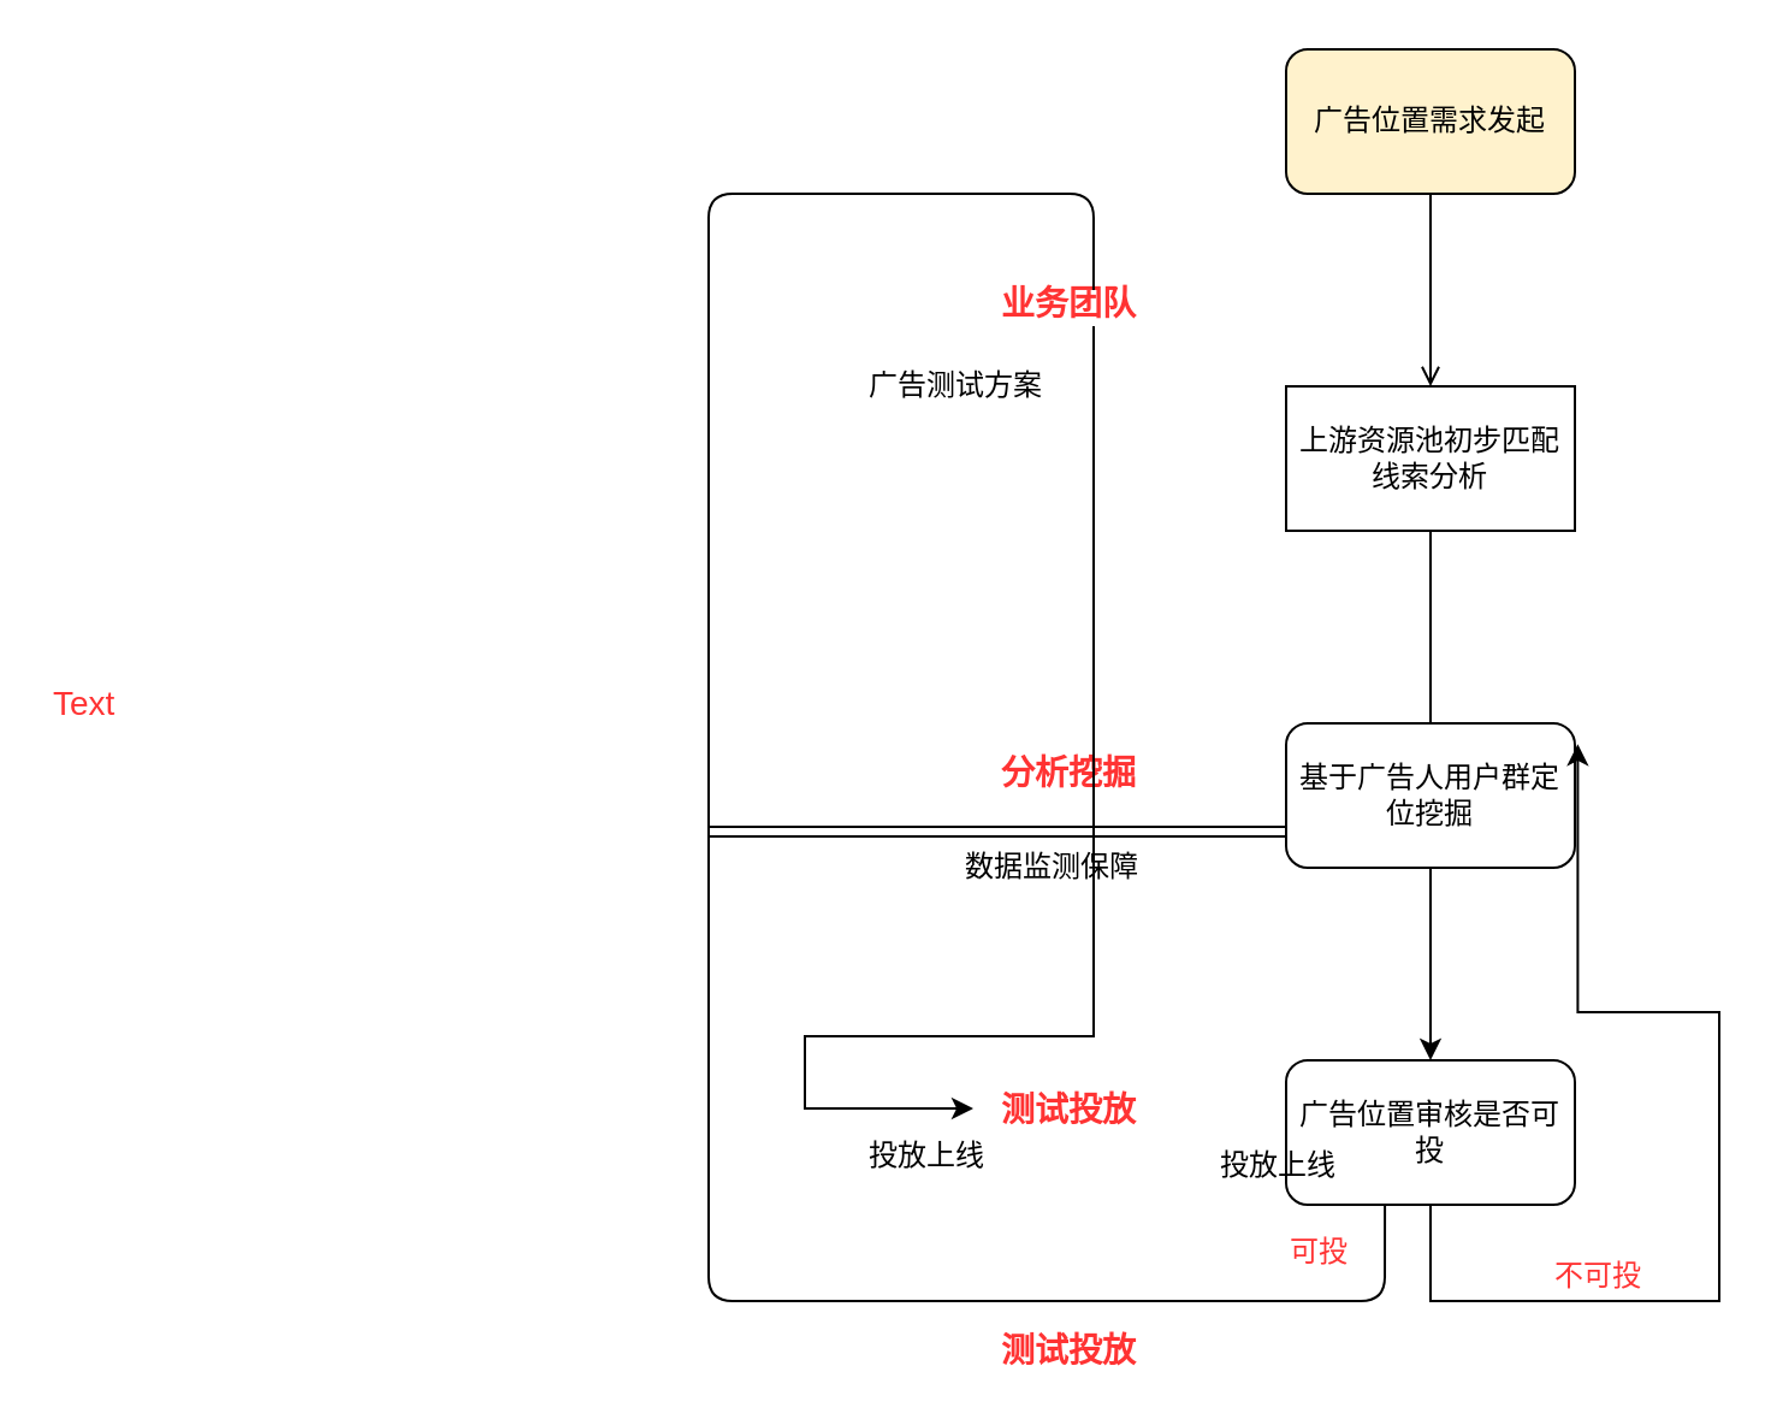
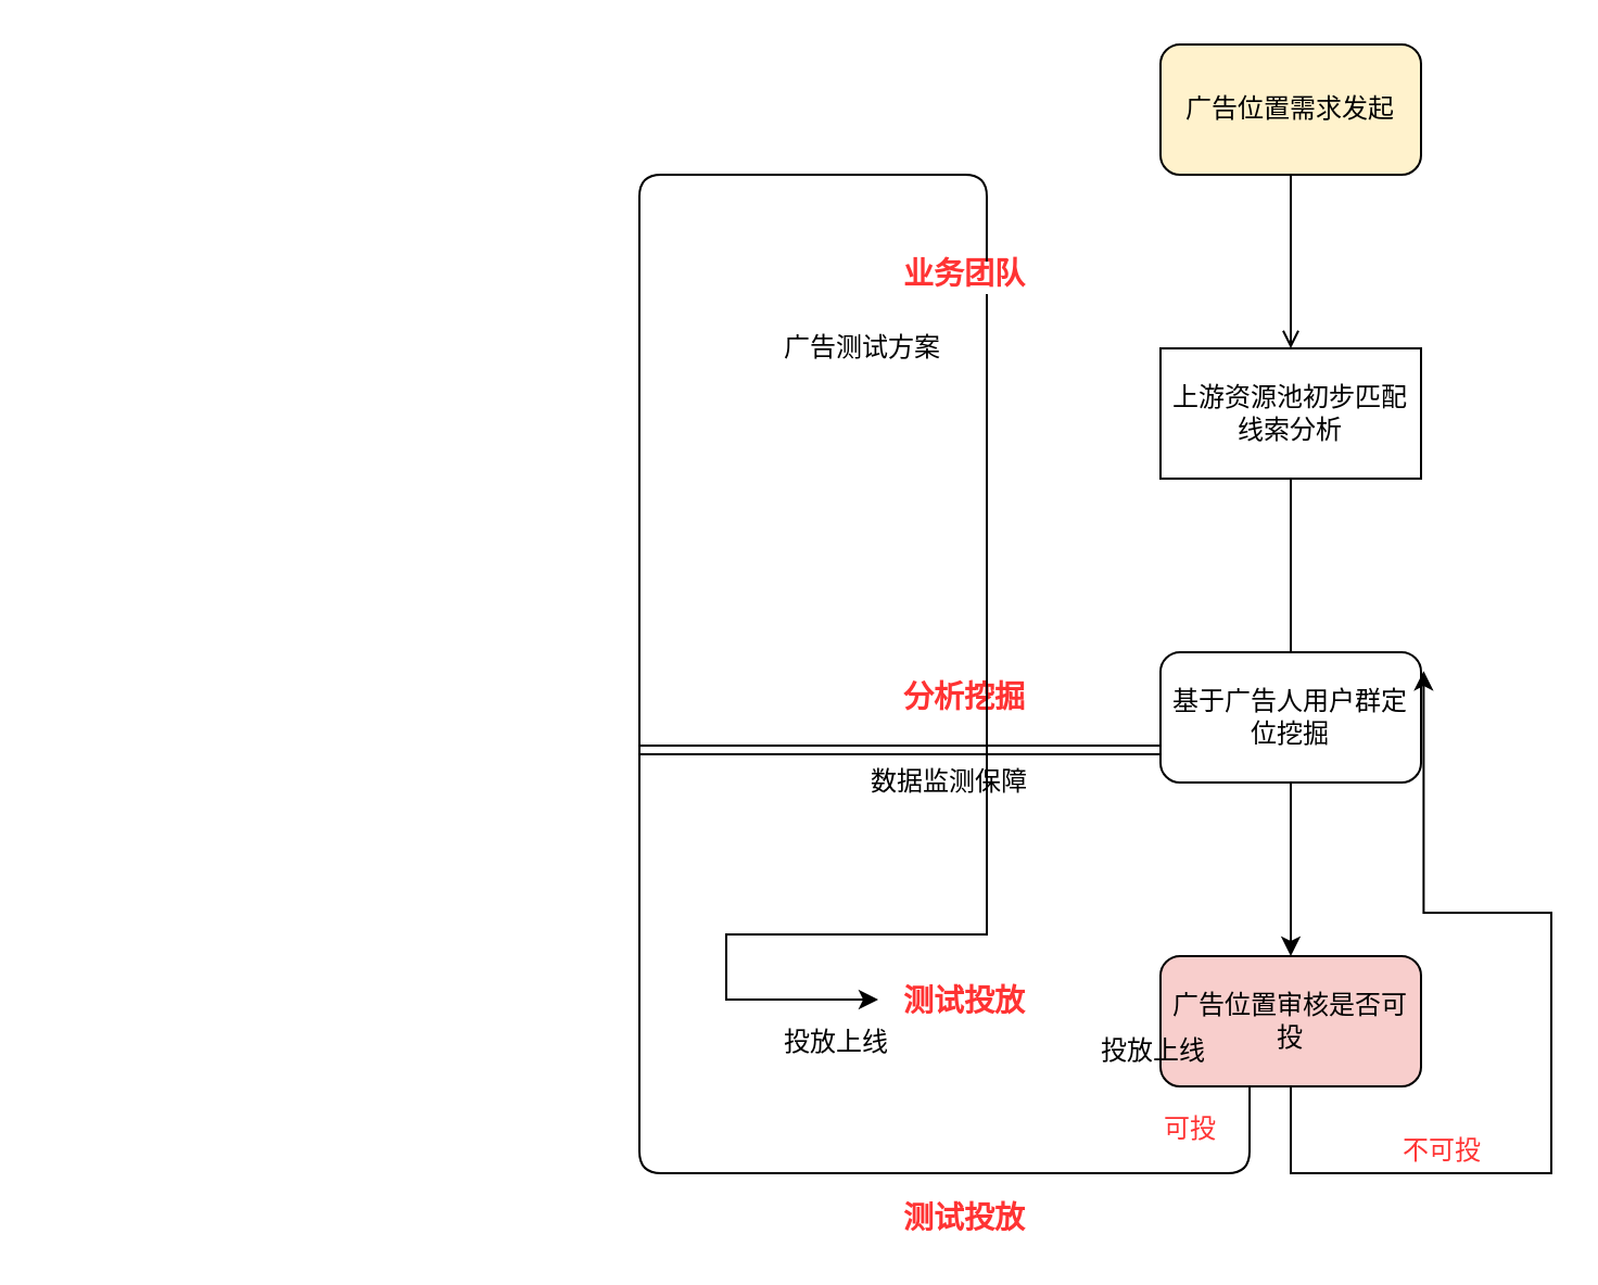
  <mxCell id="0" />
  <mxCell id="1" parent="0" />
  <mxCell id="2" value="" style="edgeStyle=orthogonalEdgeStyle;rounded=0;orthogonalLoop=1;jettySize=auto;html=1;endArrow=open;" edge="1" parent="1" source="3" target="5"><mxGeometry relative="1" as="geometry" /></mxCell>
  <mxCell id="3" value="广告位置需求发起" style="rounded=1;whiteSpace=wrap;html=1;fillColor=#fff2cc;" vertex="1" parent="1"><mxGeometry x="534" y="20" width="120" height="60" as="geometry" /></mxCell>
  <mxCell id="4" value="" style="edgeStyle=orthogonalEdgeStyle;rounded=0;orthogonalLoop=1;jettySize=auto;html=1;endArrow=none;" edge="1" parent="1" source="5" target="7"><mxGeometry relative="1" as="geometry" /></mxCell>
  <mxCell id="5" value="上游资源池初步匹配线索分析" style="whiteSpace=wrap;html=1;rounded=0;" vertex="1" parent="1"><mxGeometry x="534" y="160" width="120" height="60" as="geometry" /></mxCell>
  <mxCell id="6" value="" style="edgeStyle=orthogonalEdgeStyle;rounded=0;orthogonalLoop=1;jettySize=auto;html=1;" edge="1" parent="1" source="7" target="8"><mxGeometry relative="1" as="geometry" /></mxCell>
  <mxCell id="7" value="基于广告人用户群定位挖掘" style="rounded=1;whiteSpace=wrap;html=1;" vertex="1" parent="1"><mxGeometry x="534" y="300" width="120" height="60" as="geometry" /></mxCell>
- <mxCell id="8" value="广告位置审核是否可投" style="rounded=1;whiteSpace=wrap;html=1;" vertex="1" parent="1"><mxGeometry x="534" y="440" width="120" height="60" as="geometry" /></mxCell>
+ <mxCell id="8" value="广告位置审核是否可投" style="rounded=1;whiteSpace=wrap;html=1;fillColor=#f8cecc;" vertex="1" parent="1"><mxGeometry x="534" y="440" width="120" height="60" as="geometry" /></mxCell>
  <mxCell id="9" style="edgeStyle=orthogonalEdgeStyle;rounded=0;orthogonalLoop=1;jettySize=auto;html=1;exitX=0;exitY=1;exitDx=0;exitDy=0;entryX=1.01;entryY=0.143;entryDx=0;entryDy=0;entryPerimeter=0;" edge="1" parent="1" source="10" target="7"><mxGeometry relative="1" as="geometry"><mxPoint x="714" y="290" as="targetPoint" /></mxGeometry></mxCell>
  <mxCell id="10" value="" style="shape=partialRectangle;whiteSpace=wrap;html=1;bottom=0;right=0;fillColor=none;rotation=180;" vertex="1" parent="1"><mxGeometry x="594" y="480" width="120" height="60" as="geometry" /></mxCell>
  <mxCell id="11" value="" style="endArrow=none;html=1;" edge="1" parent="1"><mxGeometry width="50" height="50" relative="1" as="geometry"><mxPoint x="594" y="540" as="sourcePoint" /><mxPoint x="594" y="500" as="targetPoint" /></mxGeometry></mxCell>
  <mxCell id="12" value="不可投" style="text;html=1;resizable=0;points=[];autosize=1;align=left;verticalAlign=top;spacingTop=-4;fontColor=#FF3333;" vertex="1" parent="1"><mxGeometry x="644" y="520" width="50" height="20" as="geometry" /></mxCell>
  <mxCell id="13" value="可投" style="text;html=1;resizable=0;points=[];autosize=1;align=left;verticalAlign=top;spacingTop=-4;fontColor=#FF3333;" vertex="1" parent="1"><mxGeometry x="534" y="510" width="40" height="20" as="geometry" /></mxCell>
  <mxCell id="14" value="分析挖掘" style="text;html=1;resizable=0;points=[];autosize=1;align=left;verticalAlign=top;spacingTop=-4;fontColor=#FF3333;fontSize=14;fontStyle=1" vertex="1" parent="1"><mxGeometry x="414" y="310" width="70" height="20" as="geometry" /></mxCell>
  <mxCell id="15" value="" style="edgeStyle=orthogonalEdgeStyle;rounded=0;orthogonalLoop=1;jettySize=auto;html=1;fontSize=12;fontColor=#000000;" edge="1" parent="1" source="16"><mxGeometry relative="1" as="geometry"><mxPoint x="404" y="460" as="targetPoint" /><Array as="points"><mxPoint x="454" y="430" /><mxPoint x="334" y="430" /><mxPoint x="334" y="460" /></Array></mxGeometry></mxCell>
  <mxCell id="16" value="业务团队" style="text;html=1;resizable=0;points=[];autosize=1;align=left;verticalAlign=top;spacingTop=-4;fontSize=14;fontColor=#FF3333;fontStyle=1" vertex="1" parent="1"><mxGeometry x="414" y="115" width="70" height="20" as="geometry" /></mxCell>
  <mxCell id="17" value="测试投放" style="text;html=1;resizable=0;points=[];autosize=1;align=left;verticalAlign=top;spacingTop=-4;fontSize=14;fontColor=#FF3333;fontStyle=1" vertex="1" parent="1"><mxGeometry x="414" y="450" width="70" height="20" as="geometry" /></mxCell>
  <mxCell id="18" value="测试投放" style="text;html=1;resizable=0;points=[];autosize=1;align=left;verticalAlign=top;spacingTop=-4;fontSize=14;fontColor=#FF3333;fontStyle=1" vertex="1" parent="1"><mxGeometry x="414" y="550" width="70" height="20" as="geometry" /></mxCell>
- <mxCell id="19" value="Text" style="text;html=1;resizable=0;points=[];autosize=1;align=left;verticalAlign=top;spacingTop=-4;fontSize=14;fontColor=#FF3333;" vertex="1" parent="1"><mxGeometry x="20" y="281" width="40" height="20" as="geometry" /></mxCell>
  <mxCell id="20" value="" style="endArrow=none;html=1;fontSize=14;fontColor=#FF3333;entryX=0.342;entryY=1;entryDx=0;entryDy=0;entryPerimeter=0;exitX=0.571;exitY=0.25;exitDx=0;exitDy=0;exitPerimeter=0;" edge="1" parent="1" source="16" target="8"><mxGeometry width="50" height="50" relative="1" as="geometry"><mxPoint x="454" y="110" as="sourcePoint" /><mxPoint x="575" y="510" as="targetPoint" /><Array as="points"><mxPoint x="454" y="80" /><mxPoint y="80" x="294" /><mxPoint y="540" x="294" /><mxPoint x="575" y="540" /></Array></mxGeometry></mxCell>
  <mxCell id="21" value="" style="shape=link;html=1;fontSize=14;fontColor=#FF3333;entryX=0;entryY=0.75;entryDx=0;entryDy=0;" edge="1" parent="1" target="7"><mxGeometry width="50" height="50" relative="1" as="geometry"><mxPoint y="345" as="sourcePoint" x="294" /><mxPoint x="454" y="320" as="targetPoint" /></mxGeometry></mxCell>
  <mxCell id="22" value="数据监测保障" style="text;html=1;resizable=0;points=[];autosize=1;align=left;verticalAlign=top;spacingTop=-4;fontSize=12;fontColor=#000000;" vertex="1" parent="1"><mxGeometry x="399" y="350" width="100" height="20" as="geometry" /></mxCell>
  <mxCell id="23" value="广告测试方案" style="text;html=1;resizable=0;points=[];autosize=1;align=left;verticalAlign=top;spacingTop=-4;fontSize=12;fontColor=#000000;" vertex="1" parent="1"><mxGeometry x="359" y="150" width="90" height="20" as="geometry" /></mxCell>
  <mxCell id="24" value="投放上线" style="text;html=1;resizable=0;points=[];autosize=1;align=left;verticalAlign=top;spacingTop=-4;fontSize=12;fontColor=#000000;" vertex="1" parent="1"><mxGeometry x="359" y="470" width="60" height="20" as="geometry" /></mxCell>
  <mxCell id="25" value="投放上线" style="text;html=1;resizable=0;points=[];autosize=1;align=left;verticalAlign=top;spacingTop=-4;fontSize=12;fontColor=#000000;" vertex="1" parent="1"><mxGeometry x="505" y="474" width="60" height="20" as="geometry" /></mxCell>
